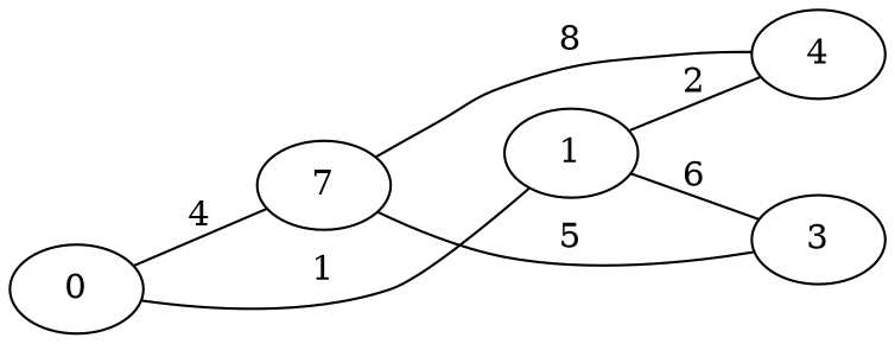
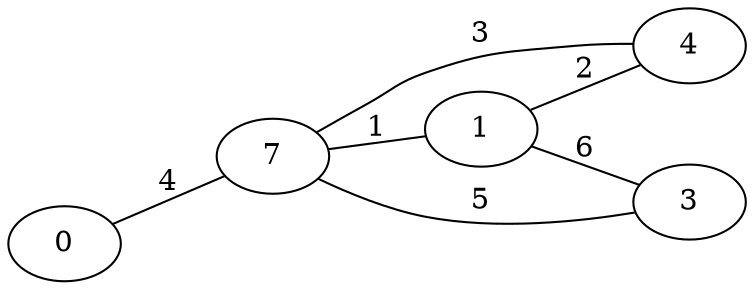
  graph {
    rankdir=LR
    0
    1
    n3 [label=7]
    3
    4
-   0 -- 1 [label=1]
+   n3 -- 1 [label=1]
    0 -- n3 [label=4]
    1 -- 3 [label=6]
    1 -- 4 [label=2]
    n3 -- 3 [label=5]
-   n3 -- 4 [label=8]
+   n3 -- 4 [label=3]
  }
